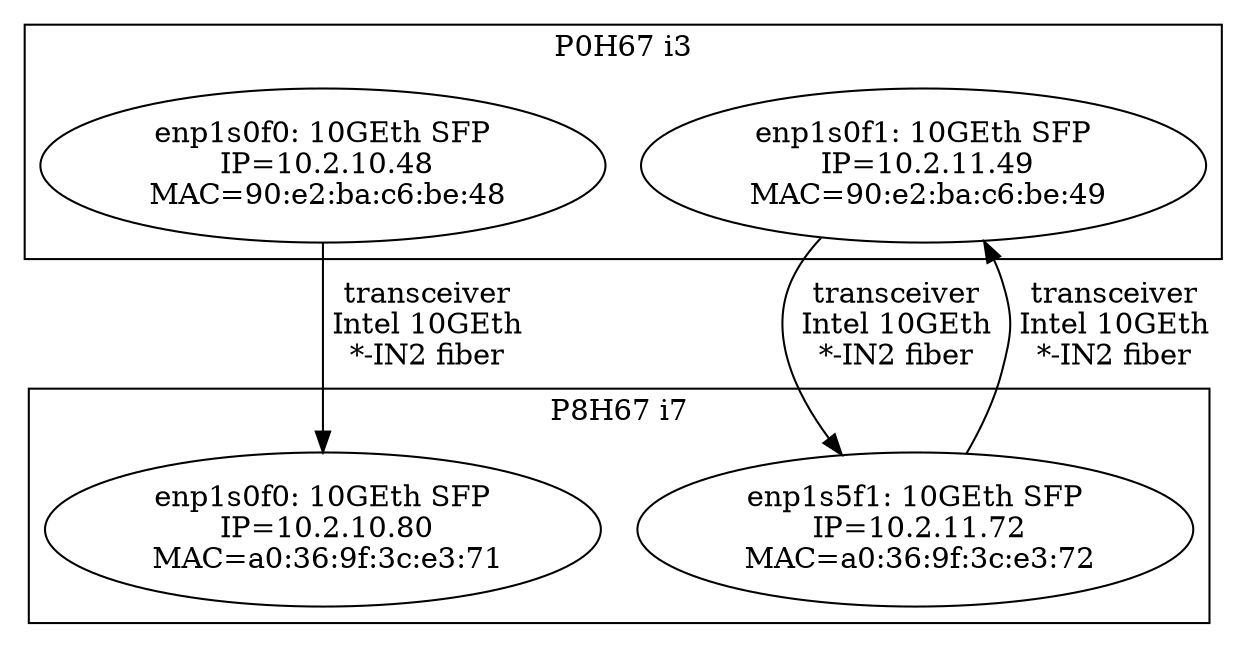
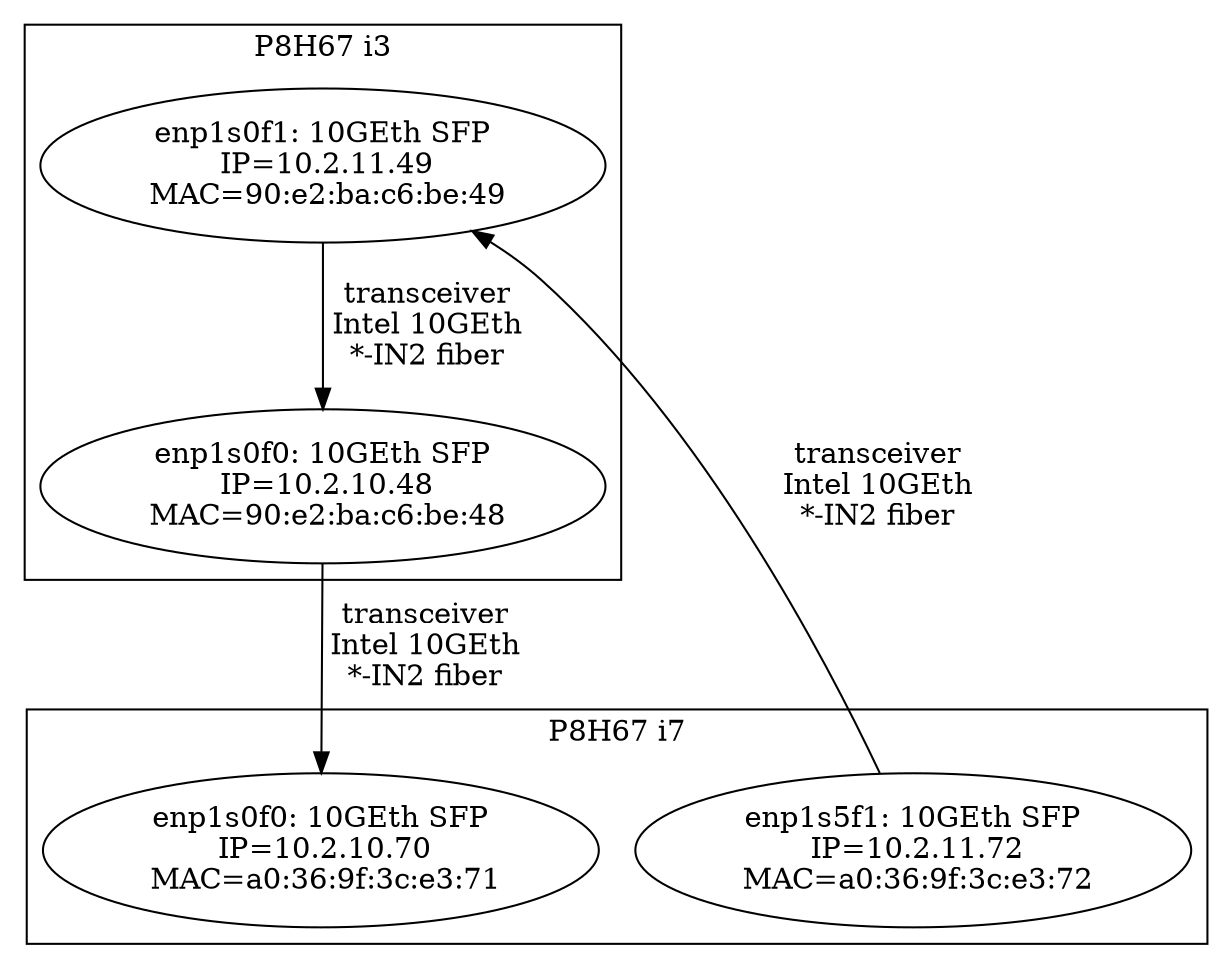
  digraph {
    n1 [label="enp1s0f0: 10GEth SFP\n IP=10.2.10.48\n MAC=90:e2:ba:c6:be:48"]
    n2 [label="enp1s0f1: 10GEth SFP\n IP=10.2.11.49\n MAC=90:e2:ba:c6:be:49"]
-   n3 [label="enp1s0f0: 10GEth SFP\n IP=10.2.10.80\n MAC=a0:36:9f:3c:e3:71"]
+   n3 [label="enp1s0f0: 10GEth SFP\n IP=10.2.10.70\n MAC=a0:36:9f:3c:e3:71"]
    n4 [label="enp1s5f1: 10GEth SFP\n IP=10.2.11.72\n MAC=a0:36:9f:3c:e3:72"]
    subgraph cluster_1 {
-     label="P0H67 i3"
+     label="P8H67 i3"
      n1
      n2
    }
    subgraph cluster_2 {
      label="P8H67 i7"
      n3
      n4
    }
    n1 -> n3 [label="transceiver\n Intel 10GEth \n*-IN2 fiber"]
-   n2 -> n4 [label="transceiver\n Intel 10GEth \n*-IN2 fiber"]
+   n2 -> n1 [label="transceiver\n Intel 10GEth \n*-IN2 fiber"]
    n4 -> n2 [label="transceiver\n Intel 10GEth \n*-IN2 fiber"]
  }
